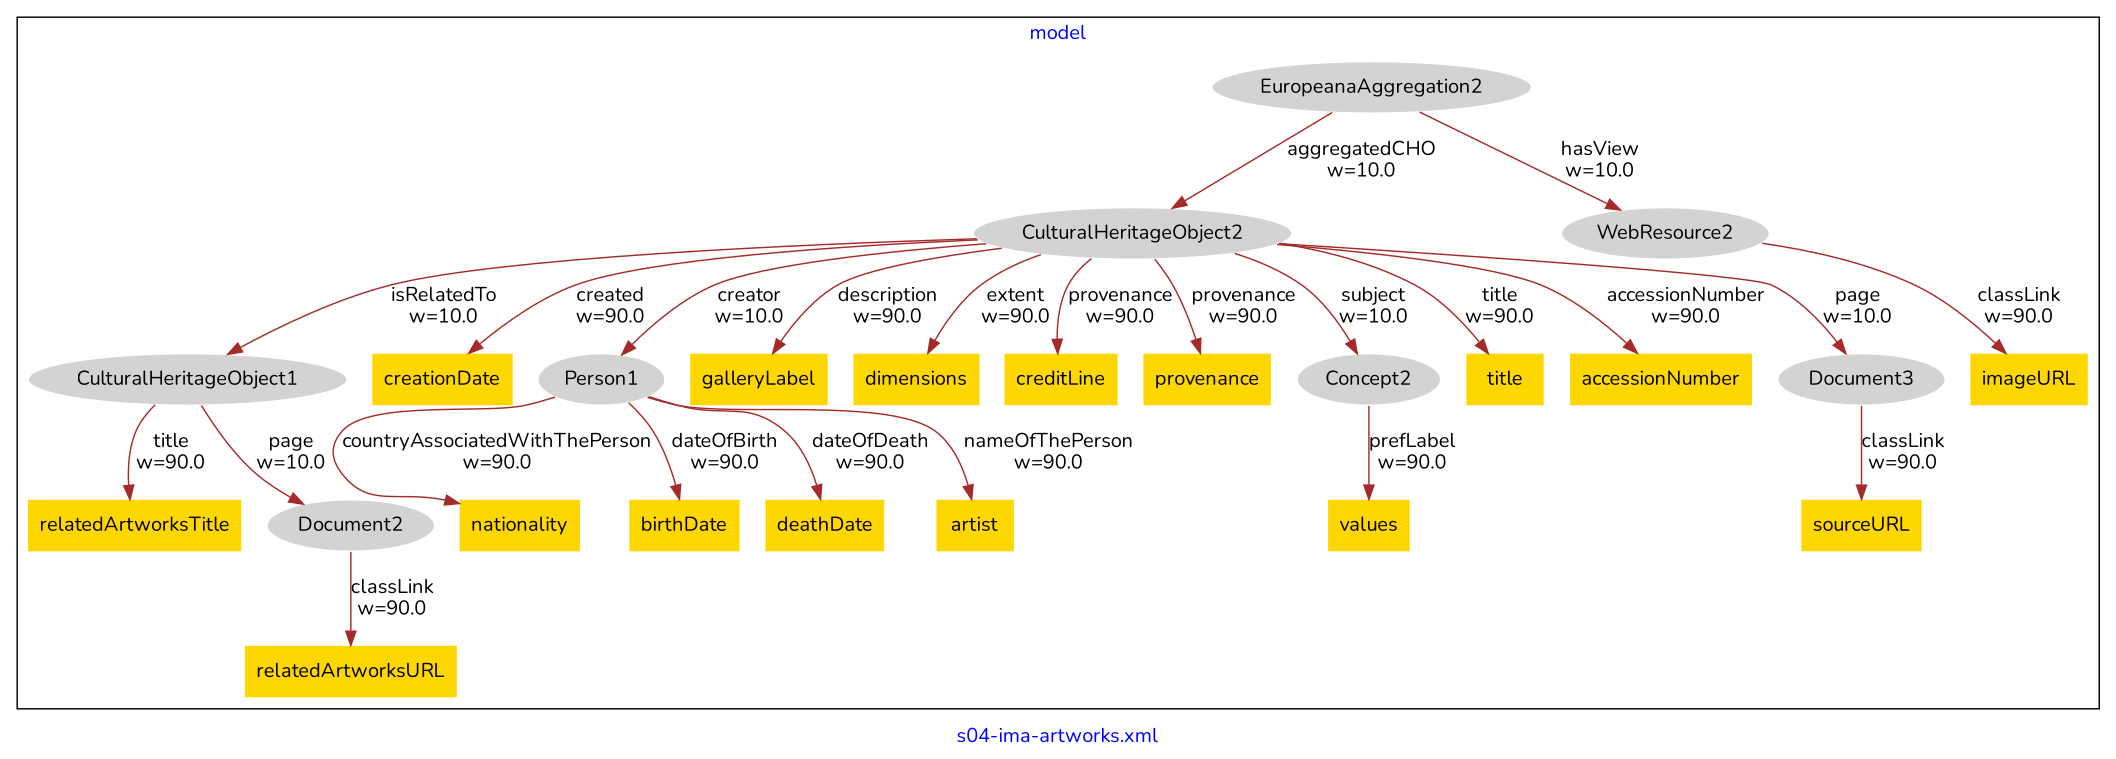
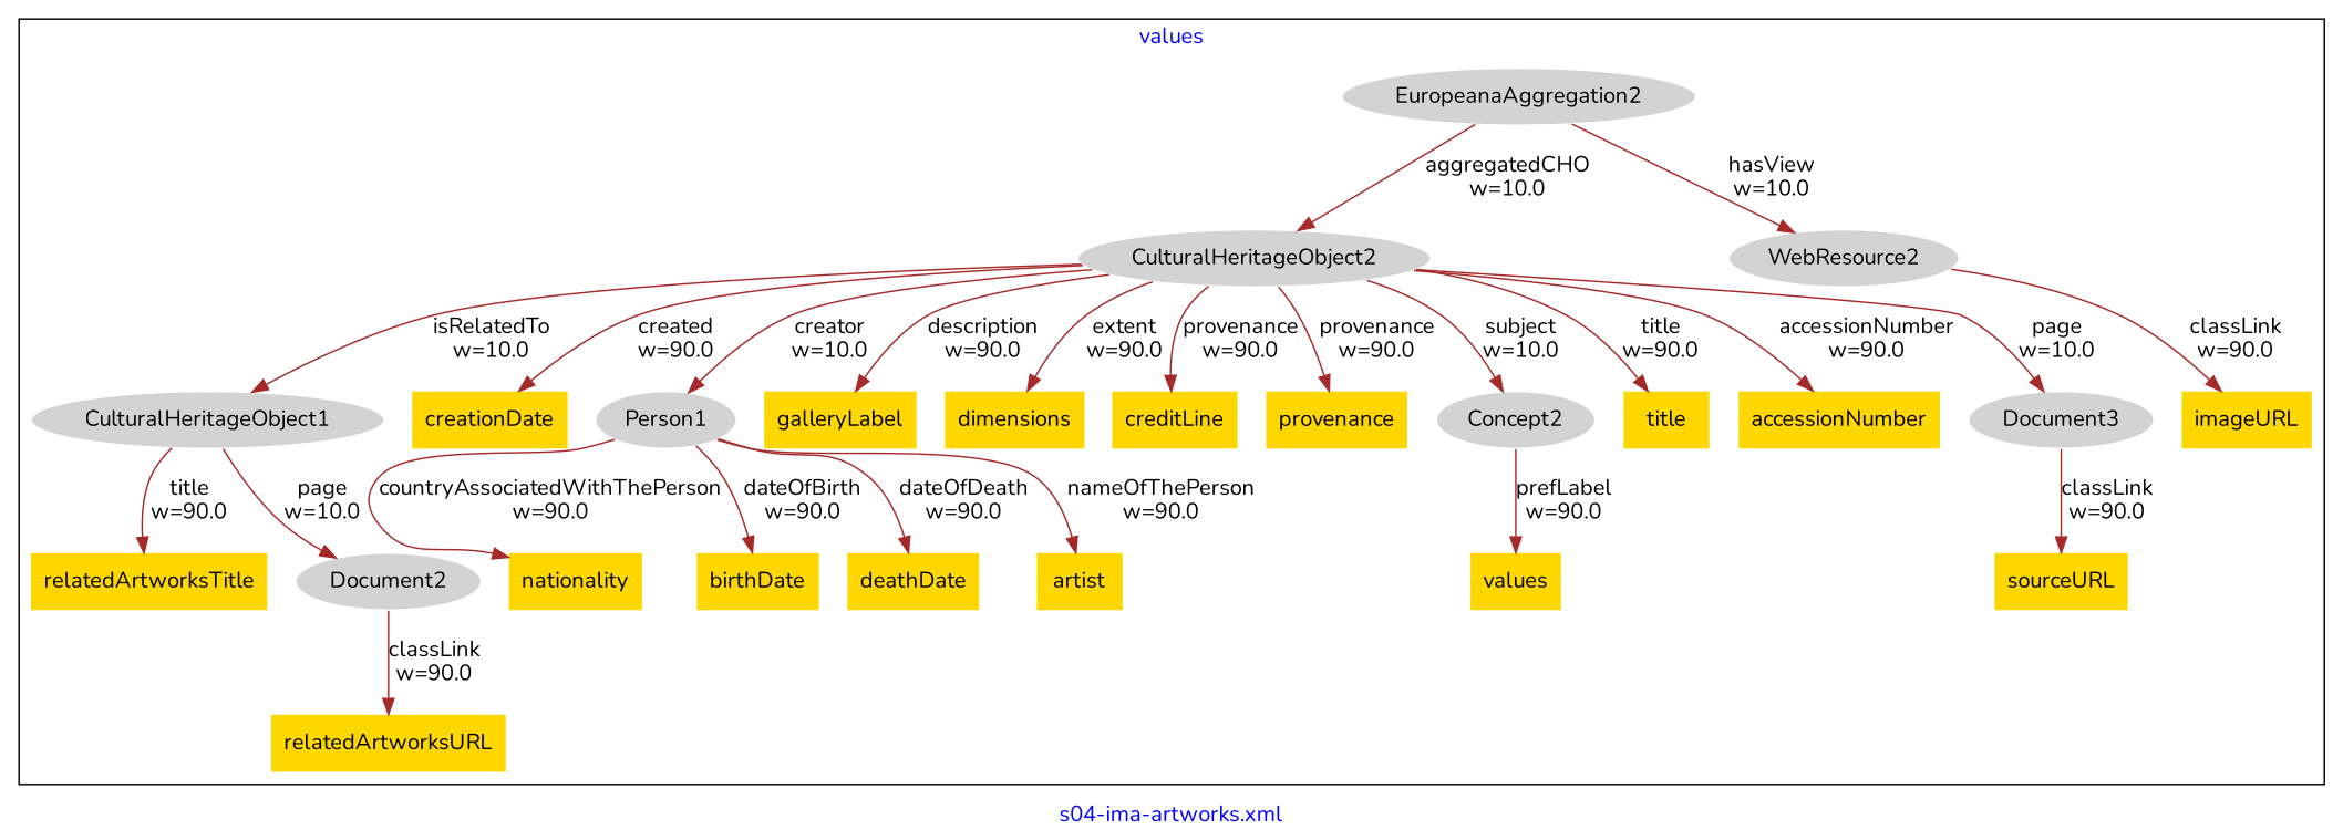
  digraph {
    fontcolor=blue
    fontname=Nunito
    label="s04-ima-artworks.xml"
    remincross=true
    node [fillcolor=gold fontname=Nunito style=filled shape=plaintext]
    edge [color=brown fontcolor=black fontname=Nunito]
    n1 [color=white fillcolor=lightgray label="CulturalHeritageObject1\n" shape=""]
    n2 [label="relatedArtworksTitle\n"]
    n3 [color=white fillcolor=lightgray label="Document2\n" shape=""]
    n4 [color=white fillcolor=lightgray label="CulturalHeritageObject2\n" shape=""]
    n5 [label="creationDate\n"]
    n6 [color=white fillcolor=lightgray label="Person1\n" shape=""]
    n7 [label="galleryLabel\n"]
    n8 [label="dimensions\n"]
    n9 [label="creditLine\n"]
    n10 [label="provenance\n"]
    n11 [color=white fillcolor=lightgray label="Concept2\n" shape=""]
    n12 [label="title\n"]
    n13 [label="accessionNumber\n"]
    n14 [color=white fillcolor=lightgray label="Document3\n" shape=""]
    n15 [label="nationality\n"]
    n16 [label="birthDate\n"]
    n17 [label="deathDate\n"]
    n18 [label="artist\n"]
    n19 [color=white fillcolor=lightgray label="EuropeanaAggregation2\n" shape=""]
    n20 [color=white fillcolor=lightgray label="WebResource2\n" shape=""]
    n21 [label="imageURL\n"]
    n22 [label="values\n"]
    n23 [label="relatedArtworksURL\n"]
    n24 [label="sourceURL\n"]
    subgraph cluster_1 {
-     label=model
+     label=values
      n1
      n2
      n3
      n4
      n5
      n6
      n7
      n8
      n9
      n10
      n11
      n12
      n13
      n14
      n15
      n16
      n17
      n18
      n19
      n20
      n21
      n22
      n23
      n24
    }
    n1 -> n2 [label="title\nw=90.0"]
    n1 -> n3 [label="page\nw=10.0"]
    n3 -> n23 [label="classLink\nw=90.0"]
    n4 -> n1 [label="isRelatedTo\nw=10.0"]
    n4 -> n5 [label="created\nw=90.0"]
    n4 -> n6 [label="creator\nw=10.0"]
    n4 -> n7 [label="description\nw=90.0"]
    n4 -> n8 [label="extent\nw=90.0"]
    n4 -> n9 [label="provenance\nw=90.0"]
    n4 -> n10 [label="provenance\nw=90.0"]
    n4 -> n11 [label="subject\nw=10.0"]
    n4 -> n12 [label="title\nw=90.0"]
    n4 -> n13 [label="accessionNumber\nw=90.0"]
    n4 -> n14 [label="page\nw=10.0"]
    n6 -> n15 [label="countryAssociatedWithThePerson\nw=90.0"]
    n6 -> n16 [label="dateOfBirth\nw=90.0"]
    n6 -> n17 [label="dateOfDeath\nw=90.0"]
    n6 -> n18 [label="nameOfThePerson\nw=90.0"]
    n11 -> n22 [label="prefLabel\nw=90.0"]
    n14 -> n24 [label="classLink\nw=90.0"]
    n19 -> n4 [label="aggregatedCHO\nw=10.0"]
    n19 -> n20 [label="hasView\nw=10.0"]
    n20 -> n21 [label="classLink\nw=90.0"]
  }
